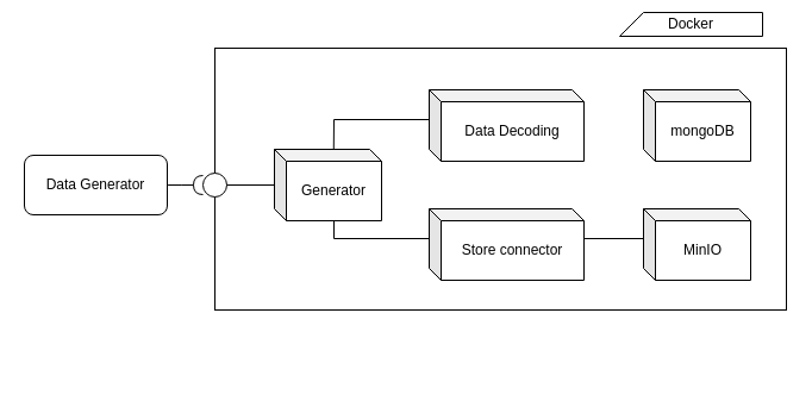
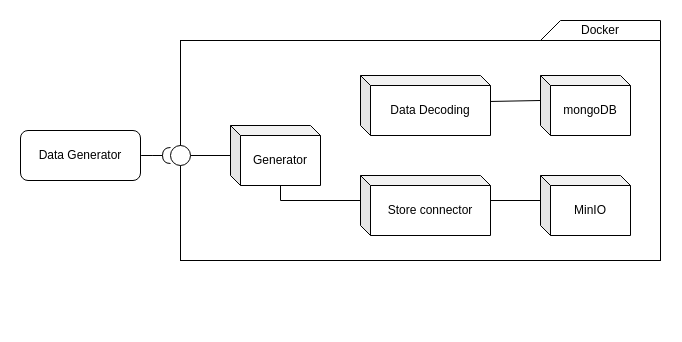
  <mxCell id="0" />
  <mxCell id="1" parent="0" />
  <mxCell id="2" value="" style="rounded=0;whiteSpace=wrap;html=1;fillColor=none;" vertex="1" parent="1"><mxGeometry x="180" y="40" width="480" height="220" as="geometry" /></mxCell>
- <mxCell id="3" value="" style="endArrow=none;html=1;rounded=0;entryX=0;entryY=0;entryDx=0;entryDy=25.0;entryPerimeter=0;exitX=0.553;exitY=0.009;exitDx=0;exitDy=0;exitPerimeter=0;" edge="1" parent="1" source="17" target="13"><mxGeometry width="50" height="50" relative="1" as="geometry"><mxPoint x="280" y="10" as="sourcePoint" /><mxPoint x="360" y="105" as="targetPoint" /><Array as="points"><mxPoint x="280" y="100" /></Array></mxGeometry></mxCell>
  <mxCell id="4" value="" style="endArrow=none;html=1;rounded=0;exitX=0;exitY=0;exitDx=0;exitDy=25.0;exitPerimeter=0;entryX=0;entryY=0;entryDx=50;entryDy=60.0;entryPerimeter=0;" edge="1" parent="1" source="15" target="17"><mxGeometry width="50" height="50" relative="1" as="geometry"><mxPoint x="290" y="290" as="sourcePoint" /><mxPoint x="270" y="340" as="targetPoint" /><Array as="points"><mxPoint x="280" y="200" /></Array></mxGeometry></mxCell>
+ <mxCell id="5" value="" style="endArrow=none;html=1;rounded=0;entryX=0;entryY=0;entryDx=0;entryDy=25.0;exitX=0.998;exitY=0.433;exitDx=0;exitDy=0;exitPerimeter=0;entryPerimeter=0;" edge="1" parent="1" source="13" target="14"><mxGeometry width="50" height="50" relative="1" as="geometry"><mxPoint x="490" y="105" as="sourcePoint" /><mxPoint x="540" y="110" as="targetPoint" /></mxGeometry></mxCell>
  <mxCell id="6" value="" style="endArrow=none;html=1;rounded=0;exitX=1;exitY=0.417;exitDx=0;exitDy=0;entryX=0;entryY=0;entryDx=0;entryDy=25.0;entryPerimeter=0;exitPerimeter=0;" edge="1" parent="1" source="15" target="16"><mxGeometry width="50" height="50" relative="1" as="geometry"><mxPoint x="490" y="205" as="sourcePoint" /><mxPoint x="530" y="340" as="targetPoint" /></mxGeometry></mxCell>
  <mxCell id="7" value="" style="ellipse;whiteSpace=wrap;html=1;aspect=fixed;" vertex="1" parent="1"><mxGeometry x="170" y="145" width="20" height="20" as="geometry" /></mxCell>
  <mxCell id="8" value="" style="endArrow=none;html=1;rounded=0;exitX=0;exitY=0.5;exitDx=0;exitDy=0;entryX=1;entryY=0.5;entryDx=0;entryDy=0;" edge="1" parent="1" target="7"><mxGeometry width="50" height="50" relative="1" as="geometry"><mxPoint x="230" y="155" as="sourcePoint" /><mxPoint x="160" y="280" as="targetPoint" /></mxGeometry></mxCell>
  <mxCell id="9" value="" style="rounded=0;orthogonalLoop=1;jettySize=auto;html=1;endArrow=halfCircle;endFill=0;endSize=6;strokeWidth=1;sketch=0;fontSize=12;curved=1;entryX=0;entryY=0.5;entryDx=0;entryDy=0;exitX=1;exitY=0.5;exitDx=0;exitDy=0;" edge="1" target="7" parent="1" source="11"><mxGeometry relative="1" as="geometry"><mxPoint x="130" y="154.55" as="sourcePoint" /><mxPoint x="165" y="154.55" as="targetPoint" /></mxGeometry></mxCell>
  <mxCell id="10" value="" style="ellipse;whiteSpace=wrap;html=1;align=center;aspect=fixed;fillColor=none;strokeColor=none;resizable=0;perimeter=centerPerimeter;rotatable=0;allowArrows=0;points=[];outlineConnect=1;" vertex="1" parent="1"><mxGeometry x="560" y="310" width="10" height="10" as="geometry" /></mxCell>
  <mxCell id="11" value="Data Generator" style="whiteSpace=wrap;html=1;rounded=1;" vertex="1" parent="1"><mxGeometry x="20" y="130" width="120" height="50" as="geometry" /></mxCell>
- <mxCell id="12" value="Docker" style="shape=card;whiteSpace=wrap;html=1;" vertex="1" parent="1"><mxGeometry x="520" y="10" width="120" height="20" as="geometry" /></mxCell>
+ <mxCell id="12" value="Docker" style="shape=card;whiteSpace=wrap;html=1;" vertex="1" parent="1"><mxGeometry x="540" y="20" width="120" height="20" as="geometry" /></mxCell>
  <mxCell id="13" value="Data Decoding" style="shape=cube;whiteSpace=wrap;html=1;boundedLbl=1;backgroundOutline=1;darkOpacity=0.05;darkOpacity2=0.1;size=10;" vertex="1" parent="1"><mxGeometry x="360" y="75" width="130" height="60" as="geometry" /></mxCell>
  <mxCell id="14" value="mongoDB" style="shape=cube;whiteSpace=wrap;html=1;boundedLbl=1;backgroundOutline=1;darkOpacity=0.05;darkOpacity2=0.1;size=10;" vertex="1" parent="1"><mxGeometry x="540" y="75" width="90" height="60" as="geometry" /></mxCell>
  <mxCell id="15" value="Store connector" style="shape=cube;whiteSpace=wrap;html=1;boundedLbl=1;backgroundOutline=1;darkOpacity=0.05;darkOpacity2=0.1;size=10;" vertex="1" parent="1"><mxGeometry x="360" y="175" width="130" height="60" as="geometry" /></mxCell>
  <mxCell id="16" value="MinIO" style="shape=cube;whiteSpace=wrap;html=1;boundedLbl=1;backgroundOutline=1;darkOpacity=0.05;darkOpacity2=0.1;size=10;" vertex="1" parent="1"><mxGeometry x="540" y="175" width="90" height="60" as="geometry" /></mxCell>
  <mxCell id="17" value="Generator" style="shape=cube;whiteSpace=wrap;html=1;boundedLbl=1;backgroundOutline=1;darkOpacity=0.05;darkOpacity2=0.1;size=10;" vertex="1" parent="1"><mxGeometry x="230" y="125" width="90" height="60" as="geometry" /></mxCell>
